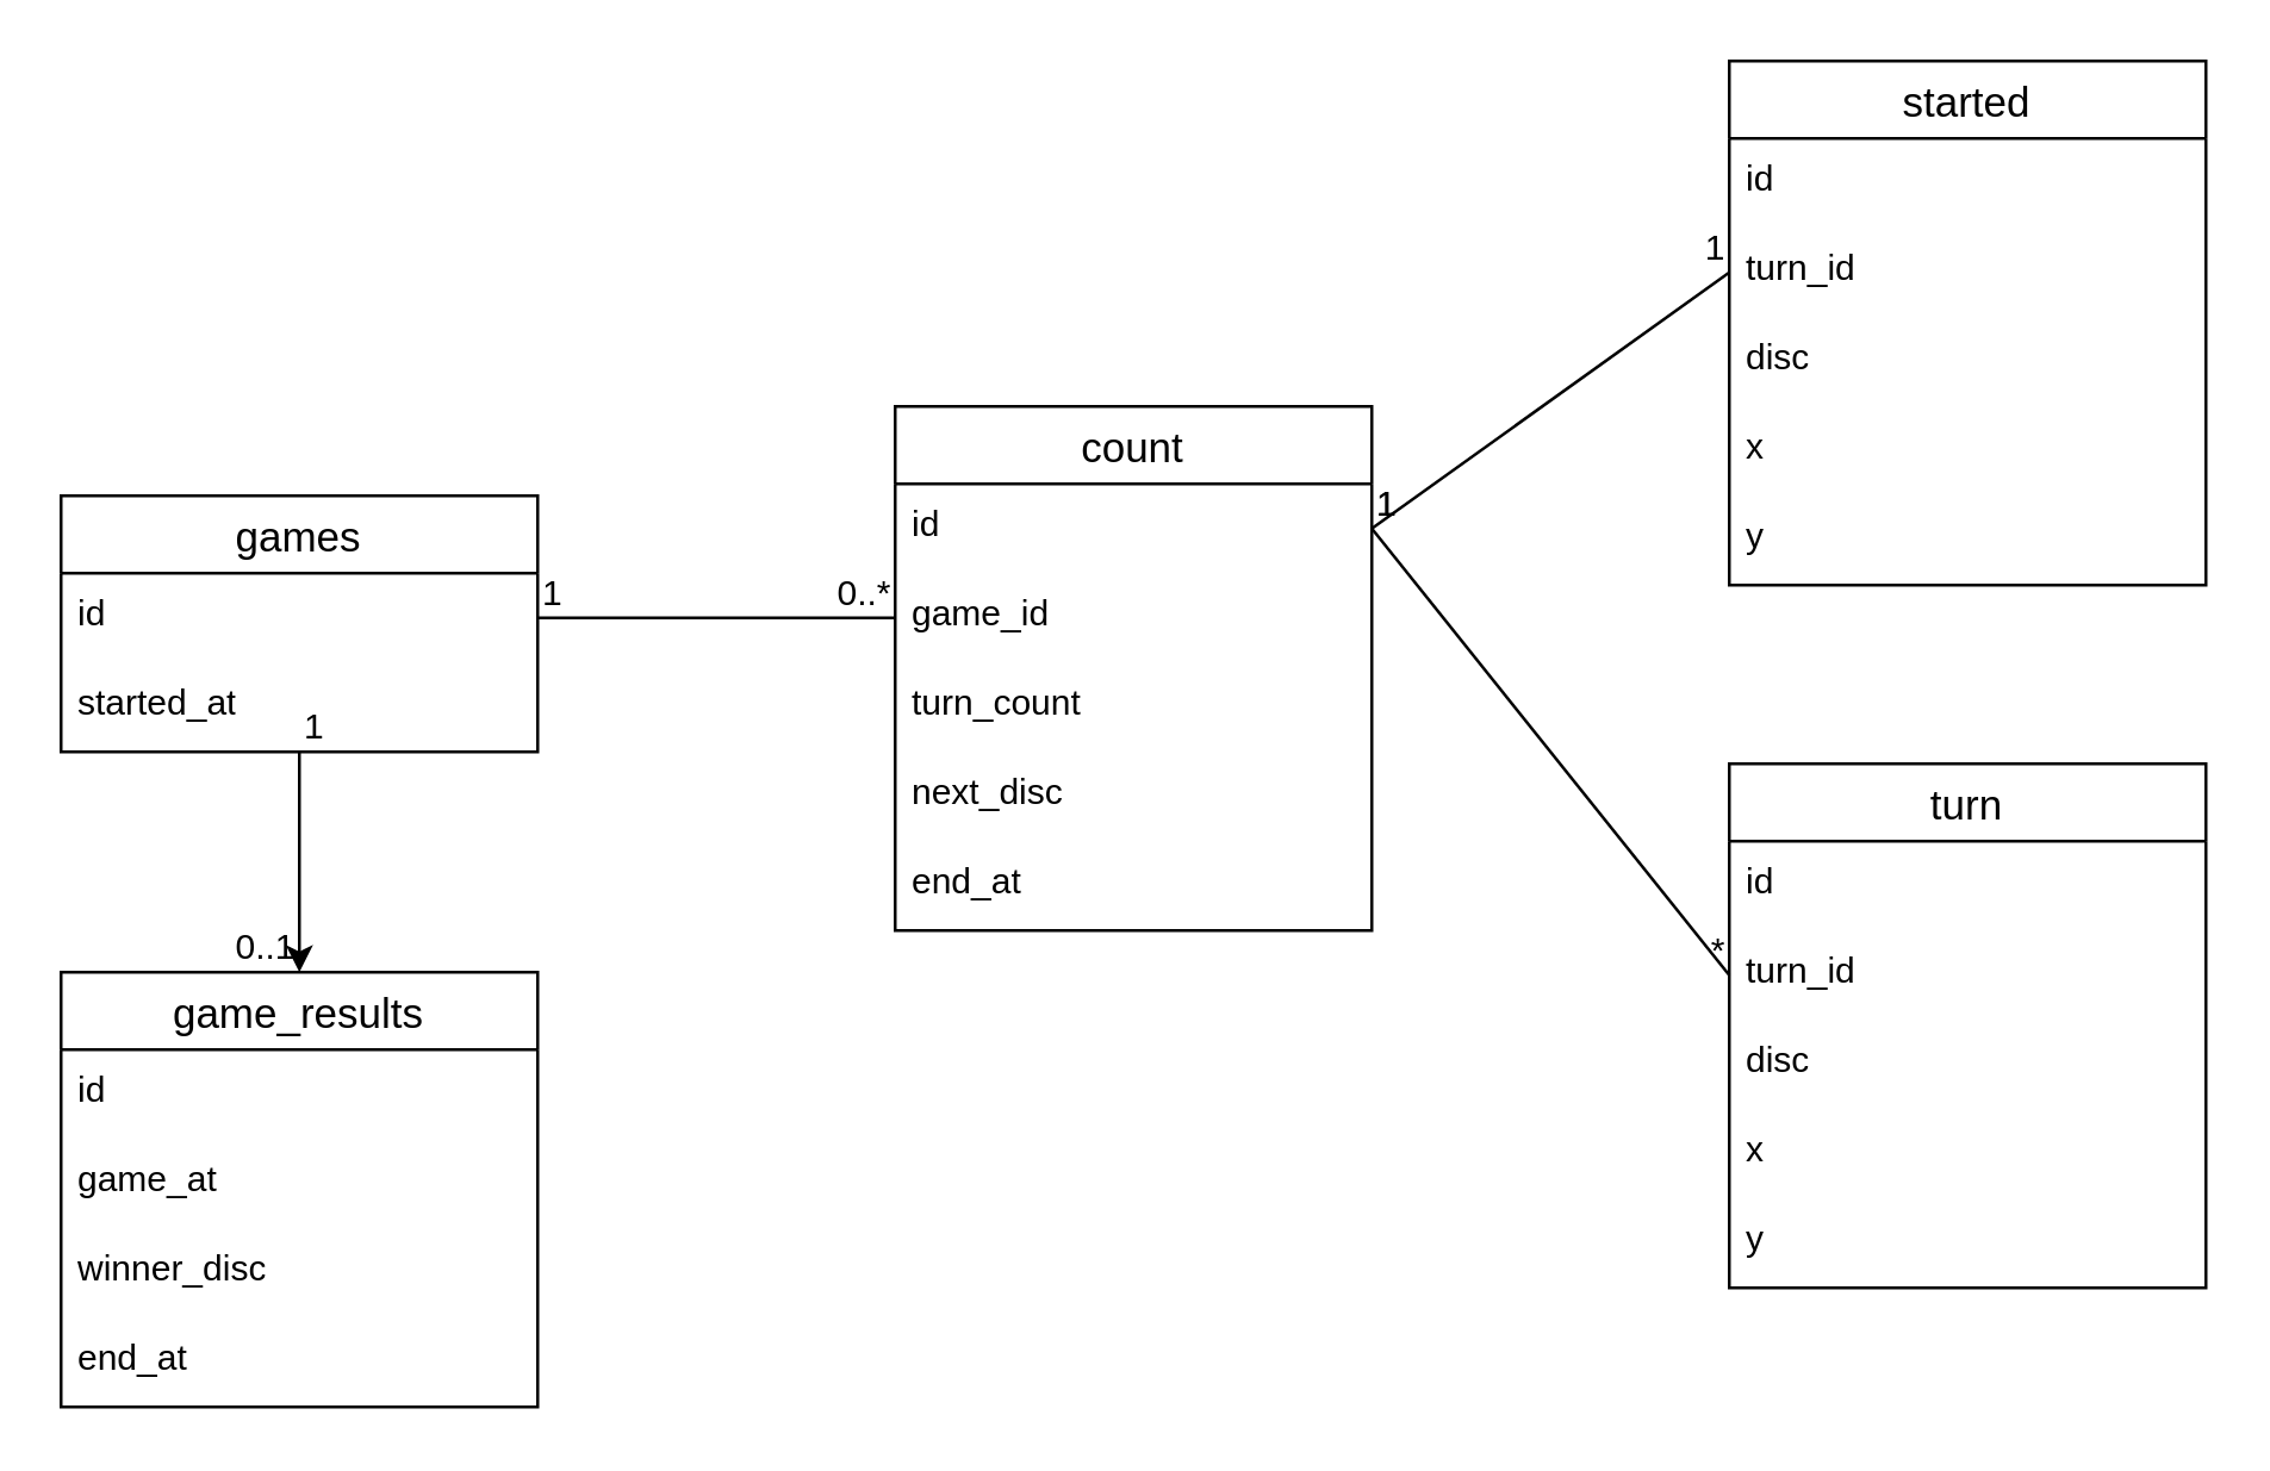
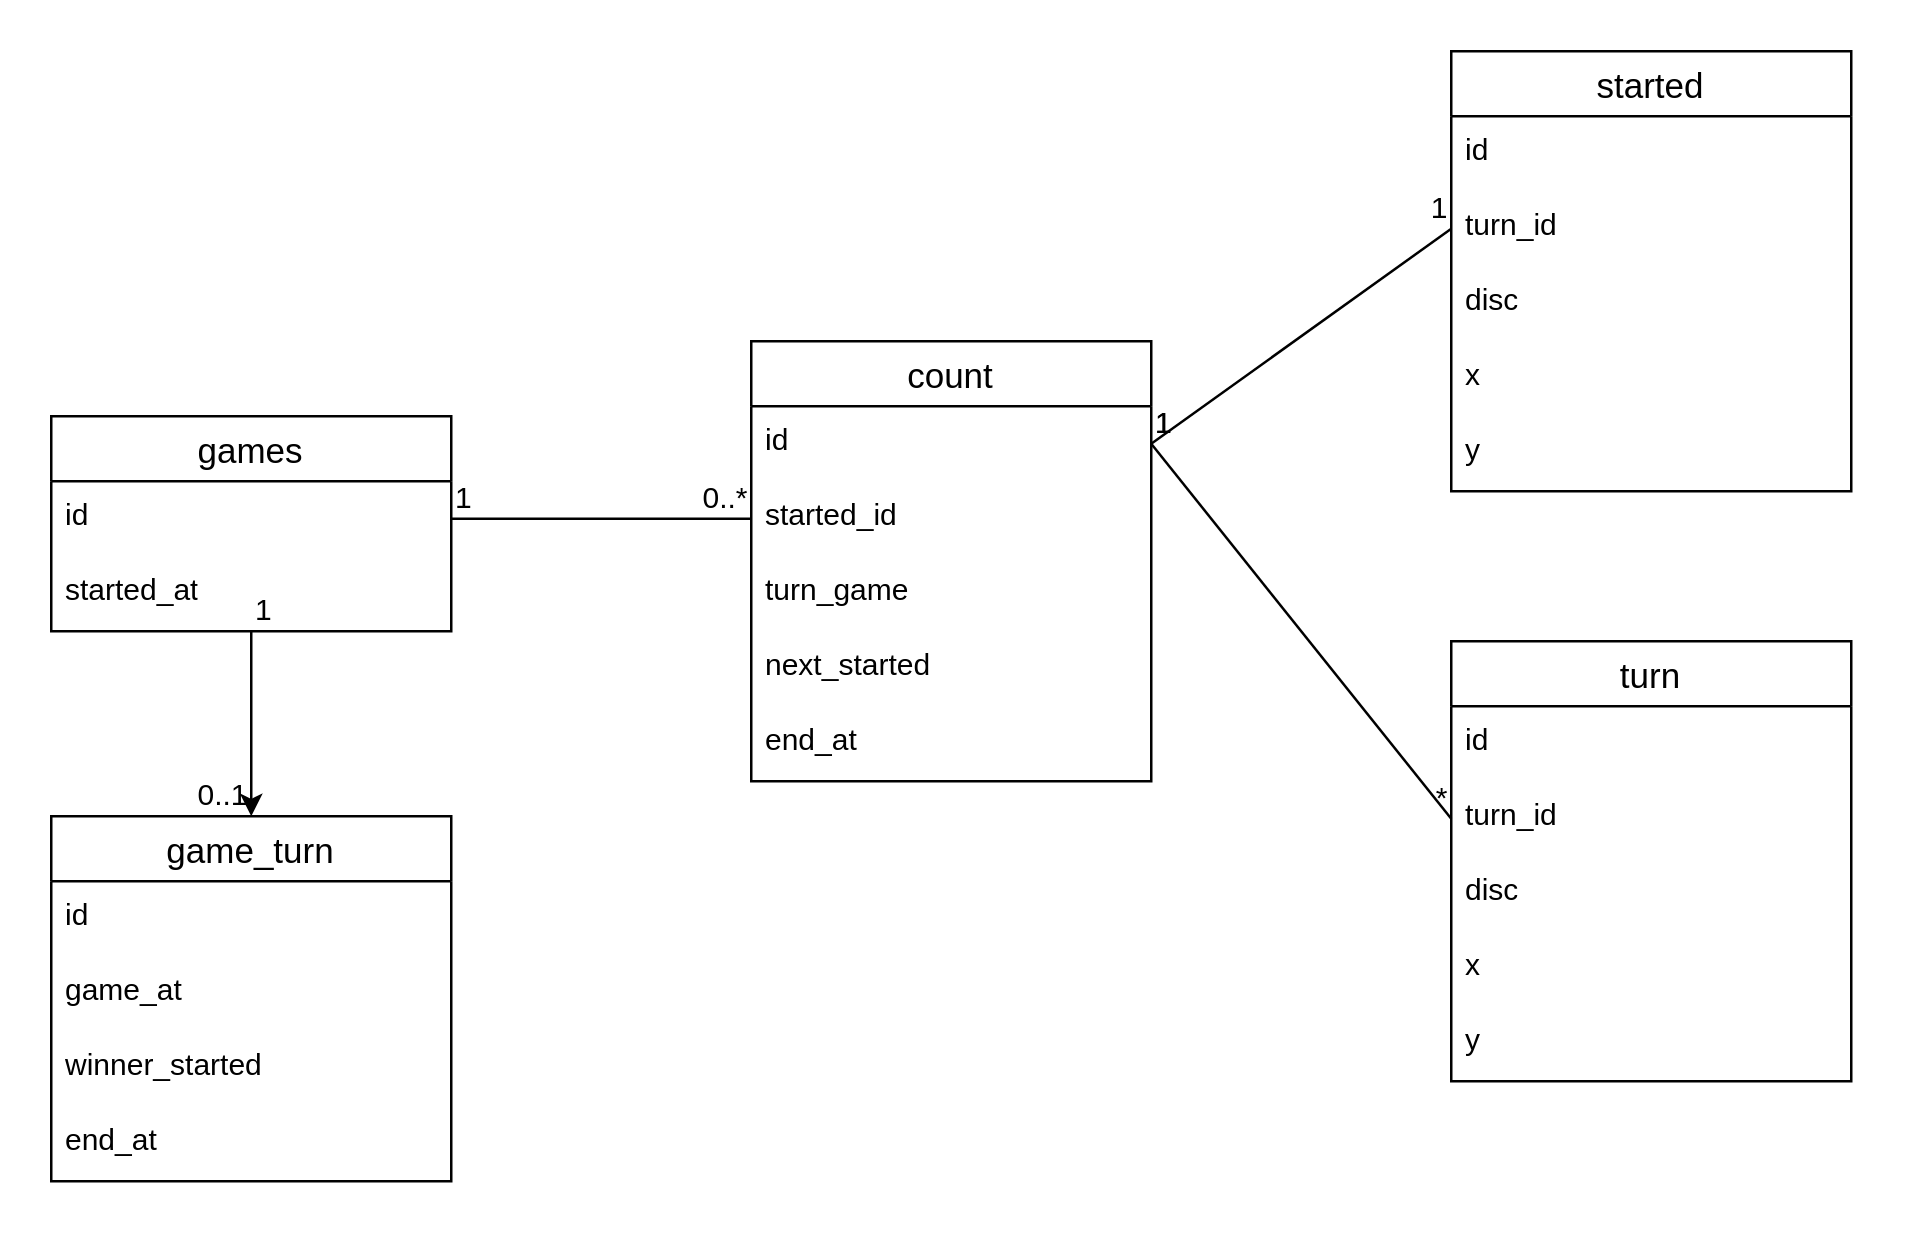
  <mxCell id="0" />
  <mxCell id="1" parent="0" />
  <mxCell id="2" value="games" style="swimlane;fontStyle=0;childLayout=stackLayout;horizontal=1;startSize=26;horizontalStack=0;resizeParent=1;resizeParentMax=0;resizeLast=0;collapsible=1;marginBottom=0;align=center;fontSize=14;" vertex="1" parent="1"><mxGeometry x="20" y="166" width="160" height="86" as="geometry" /></mxCell>
  <mxCell id="3" value="id" style="text;strokeColor=none;fillColor=none;spacingLeft=4;spacingRight=4;overflow=hidden;rotatable=0;points=[[0,0.5],[1,0.5]];portConstraint=eastwest;fontSize=12;whiteSpace=wrap;html=1;" vertex="1" parent="2"><mxGeometry y="26" width="160" height="30" as="geometry" /></mxCell>
  <mxCell id="4" value="started_at" style="text;strokeColor=none;fillColor=none;spacingLeft=4;spacingRight=4;overflow=hidden;rotatable=0;points=[[0,0.5],[1,0.5]];portConstraint=eastwest;fontSize=12;whiteSpace=wrap;html=1;" vertex="1" parent="2"><mxGeometry y="56" width="160" height="30" as="geometry" /></mxCell>
  <mxCell id="5" value="count" style="swimlane;fontStyle=0;childLayout=stackLayout;horizontal=1;startSize=26;horizontalStack=0;resizeParent=1;resizeParentMax=0;resizeLast=0;collapsible=1;marginBottom=0;align=center;fontSize=14;" vertex="1" parent="1"><mxGeometry x="300" y="136" width="160" height="176" as="geometry" /></mxCell>
  <mxCell id="6" value="id" style="text;strokeColor=none;fillColor=none;spacingLeft=4;spacingRight=4;overflow=hidden;rotatable=0;points=[[0,0.5],[1,0.5]];portConstraint=eastwest;fontSize=12;whiteSpace=wrap;html=1;" vertex="1" parent="5"><mxGeometry y="26" width="160" height="30" as="geometry" /></mxCell>
- <mxCell id="7" value="game_id" style="text;strokeColor=none;fillColor=none;spacingLeft=4;spacingRight=4;overflow=hidden;rotatable=0;points=[[0,0.5],[1,0.5]];portConstraint=eastwest;fontSize=12;whiteSpace=wrap;html=1;" vertex="1" parent="5"><mxGeometry y="56" width="160" height="30" as="geometry" /></mxCell>
- <mxCell id="8" value="turn_count" style="text;strokeColor=none;fillColor=none;spacingLeft=4;spacingRight=4;overflow=hidden;rotatable=0;points=[[0,0.5],[1,0.5]];portConstraint=eastwest;fontSize=12;whiteSpace=wrap;html=1;" vertex="1" parent="5"><mxGeometry y="86" width="160" height="30" as="geometry" /></mxCell>
- <mxCell id="9" value="next_disc" style="text;strokeColor=none;fillColor=none;spacingLeft=4;spacingRight=4;overflow=hidden;rotatable=0;points=[[0,0.5],[1,0.5]];portConstraint=eastwest;fontSize=12;whiteSpace=wrap;html=1;" vertex="1" parent="5"><mxGeometry y="116" width="160" height="30" as="geometry" /></mxCell>
+ <mxCell id="7" value="started_id" style="text;strokeColor=none;fillColor=none;spacingLeft=4;spacingRight=4;overflow=hidden;rotatable=0;points=[[0,0.5],[1,0.5]];portConstraint=eastwest;fontSize=12;whiteSpace=wrap;html=1;" vertex="1" parent="5"><mxGeometry y="56" width="160" height="30" as="geometry" /></mxCell>
+ <mxCell id="8" value="turn_game" style="text;strokeColor=none;fillColor=none;spacingLeft=4;spacingRight=4;overflow=hidden;rotatable=0;points=[[0,0.5],[1,0.5]];portConstraint=eastwest;fontSize=12;whiteSpace=wrap;html=1;" vertex="1" parent="5"><mxGeometry y="86" width="160" height="30" as="geometry" /></mxCell>
+ <mxCell id="9" value="next_started" style="text;strokeColor=none;fillColor=none;spacingLeft=4;spacingRight=4;overflow=hidden;rotatable=0;points=[[0,0.5],[1,0.5]];portConstraint=eastwest;fontSize=12;whiteSpace=wrap;html=1;" vertex="1" parent="5"><mxGeometry y="116" width="160" height="30" as="geometry" /></mxCell>
  <mxCell id="10" value="end_at" style="text;strokeColor=none;fillColor=none;spacingLeft=4;spacingRight=4;overflow=hidden;rotatable=0;points=[[0,0.5],[1,0.5]];portConstraint=eastwest;fontSize=12;whiteSpace=wrap;html=1;" vertex="1" parent="5"><mxGeometry y="146" width="160" height="30" as="geometry" /></mxCell>
  <mxCell id="11" value="" style="endArrow=none;html=1;rounded=0;exitX=1;exitY=0.5;exitDx=0;exitDy=0;entryX=0;entryY=0.5;entryDx=0;entryDy=0;" edge="1" parent="1" source="3" target="7"><mxGeometry relative="1" as="geometry"><mxPoint x="170" y="186" as="sourcePoint" /><mxPoint x="330" y="186" as="targetPoint" /></mxGeometry></mxCell>
  <mxCell id="12" value="1" style="resizable=0;html=1;whiteSpace=wrap;align=left;verticalAlign=bottom;" connectable="0" vertex="1" parent="11"><mxGeometry x="-1" relative="1" as="geometry" /></mxCell>
  <mxCell id="13" value="0..*" style="resizable=0;html=1;whiteSpace=wrap;align=right;verticalAlign=bottom;" connectable="0" vertex="1" parent="11"><mxGeometry x="1" relative="1" as="geometry" /></mxCell>
  <mxCell id="14" value="started" style="swimlane;fontStyle=0;childLayout=stackLayout;horizontal=1;startSize=26;horizontalStack=0;resizeParent=1;resizeParentMax=0;resizeLast=0;collapsible=1;marginBottom=0;align=center;fontSize=14;" vertex="1" parent="1"><mxGeometry x="580" y="20" width="160" height="176" as="geometry" /></mxCell>
  <mxCell id="15" value="id" style="text;strokeColor=none;fillColor=none;spacingLeft=4;spacingRight=4;overflow=hidden;rotatable=0;points=[[0,0.5],[1,0.5]];portConstraint=eastwest;fontSize=12;whiteSpace=wrap;html=1;" vertex="1" parent="14"><mxGeometry y="26" width="160" height="30" as="geometry" /></mxCell>
  <mxCell id="16" value="turn_id" style="text;strokeColor=none;fillColor=none;spacingLeft=4;spacingRight=4;overflow=hidden;rotatable=0;points=[[0,0.5],[1,0.5]];portConstraint=eastwest;fontSize=12;whiteSpace=wrap;html=1;" vertex="1" parent="14"><mxGeometry y="56" width="160" height="30" as="geometry" /></mxCell>
  <mxCell id="17" value="disc" style="text;strokeColor=none;fillColor=none;spacingLeft=4;spacingRight=4;overflow=hidden;rotatable=0;points=[[0,0.5],[1,0.5]];portConstraint=eastwest;fontSize=12;whiteSpace=wrap;html=1;" vertex="1" parent="14"><mxGeometry y="86" width="160" height="30" as="geometry" /></mxCell>
  <mxCell id="18" value="x" style="text;strokeColor=none;fillColor=none;spacingLeft=4;spacingRight=4;overflow=hidden;rotatable=0;points=[[0,0.5],[1,0.5]];portConstraint=eastwest;fontSize=12;whiteSpace=wrap;html=1;" vertex="1" parent="14"><mxGeometry y="116" width="160" height="30" as="geometry" /></mxCell>
  <mxCell id="19" value="y" style="text;strokeColor=none;fillColor=none;spacingLeft=4;spacingRight=4;overflow=hidden;rotatable=0;points=[[0,0.5],[1,0.5]];portConstraint=eastwest;fontSize=12;whiteSpace=wrap;html=1;" vertex="1" parent="14"><mxGeometry y="146" width="160" height="30" as="geometry" /></mxCell>
  <mxCell id="20" value="" style="endArrow=none;html=1;rounded=0;exitX=1;exitY=0.5;exitDx=0;exitDy=0;entryX=0;entryY=0.5;entryDx=0;entryDy=0;" edge="1" parent="1" source="6" target="16"><mxGeometry relative="1" as="geometry"><mxPoint x="460" y="217" as="sourcePoint" /><mxPoint x="580" y="217" as="targetPoint" /></mxGeometry></mxCell>
  <mxCell id="21" value="1" style="resizable=0;html=1;whiteSpace=wrap;align=left;verticalAlign=bottom;" connectable="0" vertex="1" parent="20"><mxGeometry x="-1" relative="1" as="geometry" /></mxCell>
  <mxCell id="22" value="1" style="resizable=0;html=1;whiteSpace=wrap;align=right;verticalAlign=bottom;" connectable="0" vertex="1" parent="20"><mxGeometry x="1" relative="1" as="geometry" /></mxCell>
  <mxCell id="23" value="turn" style="swimlane;fontStyle=0;childLayout=stackLayout;horizontal=1;startSize=26;horizontalStack=0;resizeParent=1;resizeParentMax=0;resizeLast=0;collapsible=1;marginBottom=0;align=center;fontSize=14;" vertex="1" parent="1"><mxGeometry x="580" y="256" width="160" height="176" as="geometry" /></mxCell>
  <mxCell id="24" value="id" style="text;strokeColor=none;fillColor=none;spacingLeft=4;spacingRight=4;overflow=hidden;rotatable=0;points=[[0,0.5],[1,0.5]];portConstraint=eastwest;fontSize=12;whiteSpace=wrap;html=1;" vertex="1" parent="23"><mxGeometry y="26" width="160" height="30" as="geometry" /></mxCell>
  <mxCell id="25" value="turn_id" style="text;strokeColor=none;fillColor=none;spacingLeft=4;spacingRight=4;overflow=hidden;rotatable=0;points=[[0,0.5],[1,0.5]];portConstraint=eastwest;fontSize=12;whiteSpace=wrap;html=1;" vertex="1" parent="23"><mxGeometry y="56" width="160" height="30" as="geometry" /></mxCell>
  <mxCell id="26" value="disc" style="text;strokeColor=none;fillColor=none;spacingLeft=4;spacingRight=4;overflow=hidden;rotatable=0;points=[[0,0.5],[1,0.5]];portConstraint=eastwest;fontSize=12;whiteSpace=wrap;html=1;" vertex="1" parent="23"><mxGeometry y="86" width="160" height="30" as="geometry" /></mxCell>
  <mxCell id="27" value="x" style="text;strokeColor=none;fillColor=none;spacingLeft=4;spacingRight=4;overflow=hidden;rotatable=0;points=[[0,0.5],[1,0.5]];portConstraint=eastwest;fontSize=12;whiteSpace=wrap;html=1;" vertex="1" parent="23"><mxGeometry y="116" width="160" height="30" as="geometry" /></mxCell>
  <mxCell id="28" value="y" style="text;strokeColor=none;fillColor=none;spacingLeft=4;spacingRight=4;overflow=hidden;rotatable=0;points=[[0,0.5],[1,0.5]];portConstraint=eastwest;fontSize=12;whiteSpace=wrap;html=1;" vertex="1" parent="23"><mxGeometry y="146" width="160" height="30" as="geometry" /></mxCell>
  <mxCell id="29" value="" style="endArrow=none;html=1;rounded=0;exitX=1;exitY=0.5;exitDx=0;exitDy=0;entryX=0;entryY=0.5;entryDx=0;entryDy=0;" edge="1" parent="1" source="6" target="25"><mxGeometry relative="1" as="geometry"><mxPoint x="480" y="222" as="sourcePoint" /><mxPoint x="600" y="136" as="targetPoint" /></mxGeometry></mxCell>
  <mxCell id="30" value="1" style="resizable=0;html=1;whiteSpace=wrap;align=left;verticalAlign=bottom;" connectable="0" vertex="1" parent="29"><mxGeometry x="-1" relative="1" as="geometry" /></mxCell>
  <mxCell id="31" value="*" style="resizable=0;html=1;whiteSpace=wrap;align=right;verticalAlign=bottom;" connectable="0" vertex="1" parent="29"><mxGeometry x="1" relative="1" as="geometry" /></mxCell>
- <mxCell id="32" value="game_results" style="swimlane;fontStyle=0;childLayout=stackLayout;horizontal=1;startSize=26;horizontalStack=0;resizeParent=1;resizeParentMax=0;resizeLast=0;collapsible=1;marginBottom=0;align=center;fontSize=14;" vertex="1" parent="1"><mxGeometry x="20" y="326" width="160" height="146" as="geometry" /></mxCell>
+ <mxCell id="32" value="game_turn" style="swimlane;fontStyle=0;childLayout=stackLayout;horizontal=1;startSize=26;horizontalStack=0;resizeParent=1;resizeParentMax=0;resizeLast=0;collapsible=1;marginBottom=0;align=center;fontSize=14;" vertex="1" parent="1"><mxGeometry x="20" y="326" width="160" height="146" as="geometry" /></mxCell>
  <mxCell id="33" value="id" style="text;strokeColor=none;fillColor=none;spacingLeft=4;spacingRight=4;overflow=hidden;rotatable=0;points=[[0,0.5],[1,0.5]];portConstraint=eastwest;fontSize=12;whiteSpace=wrap;html=1;" vertex="1" parent="32"><mxGeometry y="26" width="160" height="30" as="geometry" /></mxCell>
  <mxCell id="34" value="game_at" style="text;strokeColor=none;fillColor=none;spacingLeft=4;spacingRight=4;overflow=hidden;rotatable=0;points=[[0,0.5],[1,0.5]];portConstraint=eastwest;fontSize=12;whiteSpace=wrap;html=1;" vertex="1" parent="32"><mxGeometry y="56" width="160" height="30" as="geometry" /></mxCell>
- <mxCell id="35" value="winner_disc" style="text;strokeColor=none;fillColor=none;spacingLeft=4;spacingRight=4;overflow=hidden;rotatable=0;points=[[0,0.5],[1,0.5]];portConstraint=eastwest;fontSize=12;whiteSpace=wrap;html=1;" vertex="1" parent="32"><mxGeometry y="86" width="160" height="30" as="geometry" /></mxCell>
+ <mxCell id="35" value="winner_started" style="text;strokeColor=none;fillColor=none;spacingLeft=4;spacingRight=4;overflow=hidden;rotatable=0;points=[[0,0.5],[1,0.5]];portConstraint=eastwest;fontSize=12;whiteSpace=wrap;html=1;" vertex="1" parent="32"><mxGeometry y="86" width="160" height="30" as="geometry" /></mxCell>
  <mxCell id="36" value="end_at" style="text;strokeColor=none;fillColor=none;spacingLeft=4;spacingRight=4;overflow=hidden;rotatable=0;points=[[0,0.5],[1,0.5]];portConstraint=eastwest;fontSize=12;whiteSpace=wrap;html=1;" vertex="1" parent="32"><mxGeometry y="116" width="160" height="30" as="geometry" /></mxCell>
  <mxCell id="37" value="" style="endArrow=classic;html=1;rounded=0;exitX=0.5;exitY=1;exitDx=0;exitDy=0;entryX=0.5;entryY=0;entryDx=0;entryDy=0;" edge="1" parent="1" source="2" target="32"><mxGeometry relative="1" as="geometry"><mxPoint x="180" y="306" as="sourcePoint" /><mxPoint x="300" y="306" as="targetPoint" /></mxGeometry></mxCell>
  <mxCell id="38" value="1" style="resizable=0;html=1;whiteSpace=wrap;align=left;verticalAlign=bottom;" connectable="0" vertex="1" parent="37"><mxGeometry x="-1" relative="1" as="geometry" /></mxCell>
  <mxCell id="39" value="0..1" style="resizable=0;html=1;whiteSpace=wrap;align=right;verticalAlign=bottom;" connectable="0" vertex="1" parent="37"><mxGeometry x="1" relative="1" as="geometry" /></mxCell>
